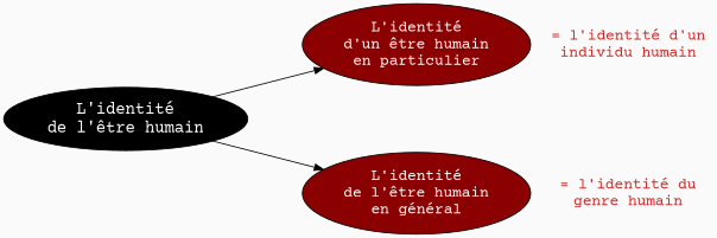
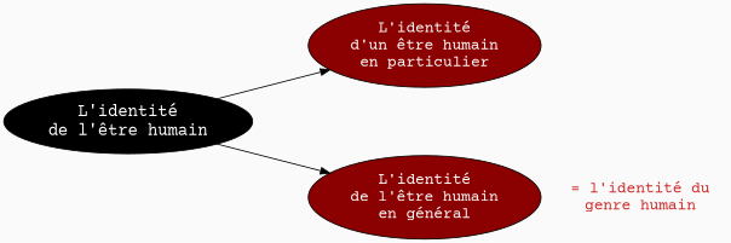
  digraph {
    bgcolor=grey98
    nodesep=1
    ranksep=0.2
    splines=curves
    style=filled
    rankdir=LR
    fontname="Courier Prime"
    node [fillcolor=red4 fontcolor=white fontsize=16 style=filled fontname="Courier Prime"]
    edge [minlen=4 fontname="Courier Prime"]
    n1 [fillcolor=12 fontsize=18 label="L'identité\nde l'être humain"]
    n2 [label="L'identité\nd'un être humain\nen particulier"]
    n3 [label="L'identité\nde l'être humain\nen général"]
-   n4 [color=grey50 fillcolor=grey98 fontcolor=firebrick3 label="= l'identité d'un\nindividu humain" shape=plaintext style="filled, rounded"]
    n5 [color=grey50 fillcolor=grey98 fontcolor=firebrick3 label="= l'identité du\ngenre humain" shape=plaintext style="filled, rounded"]
    n1 -> n2
    n1 -> n3
-   n2 -> n4 [minlen=1 style=invis]
    n3 -> n5 [minlen=1 style=invis]
  }
